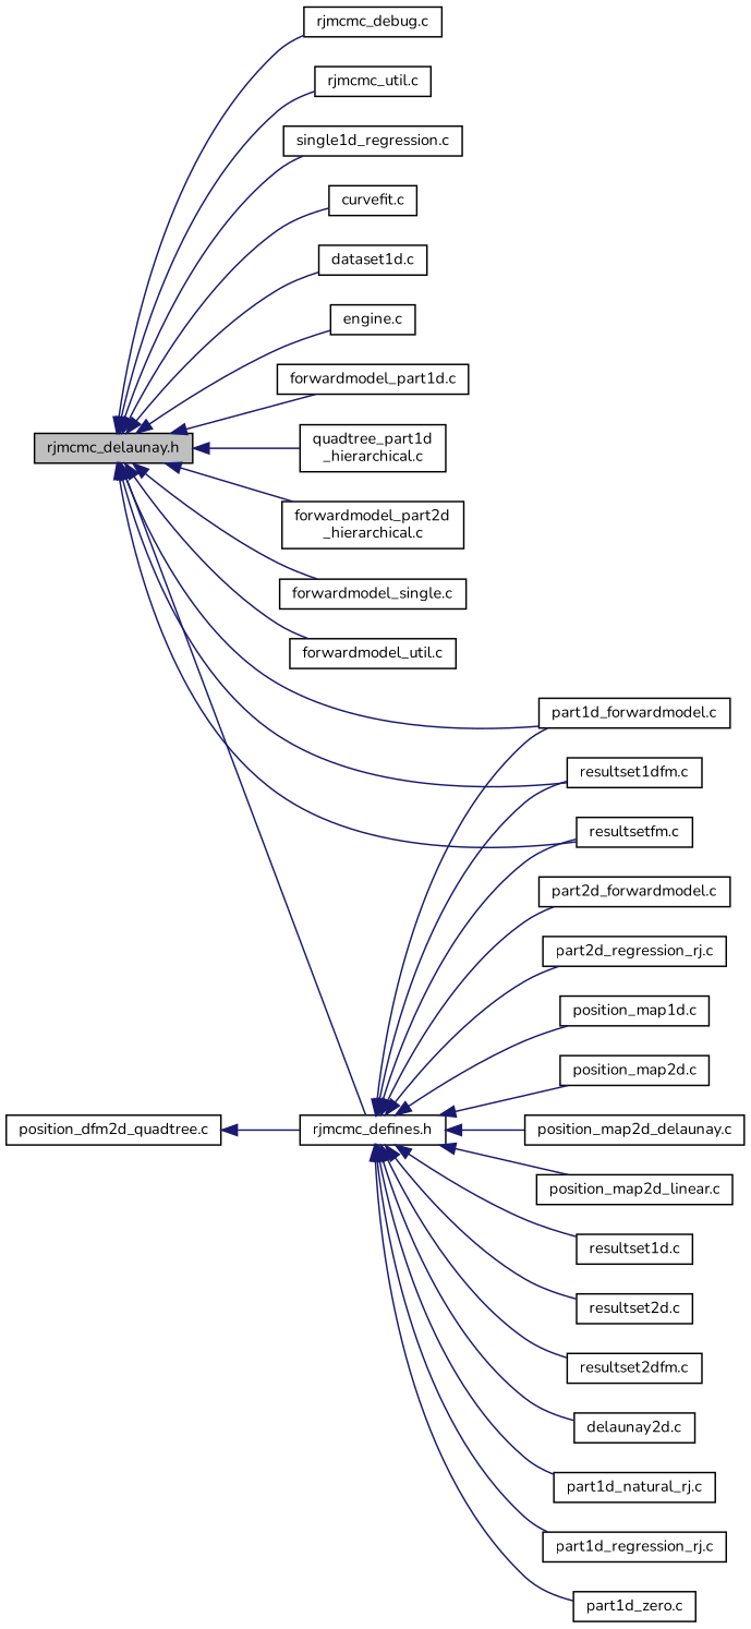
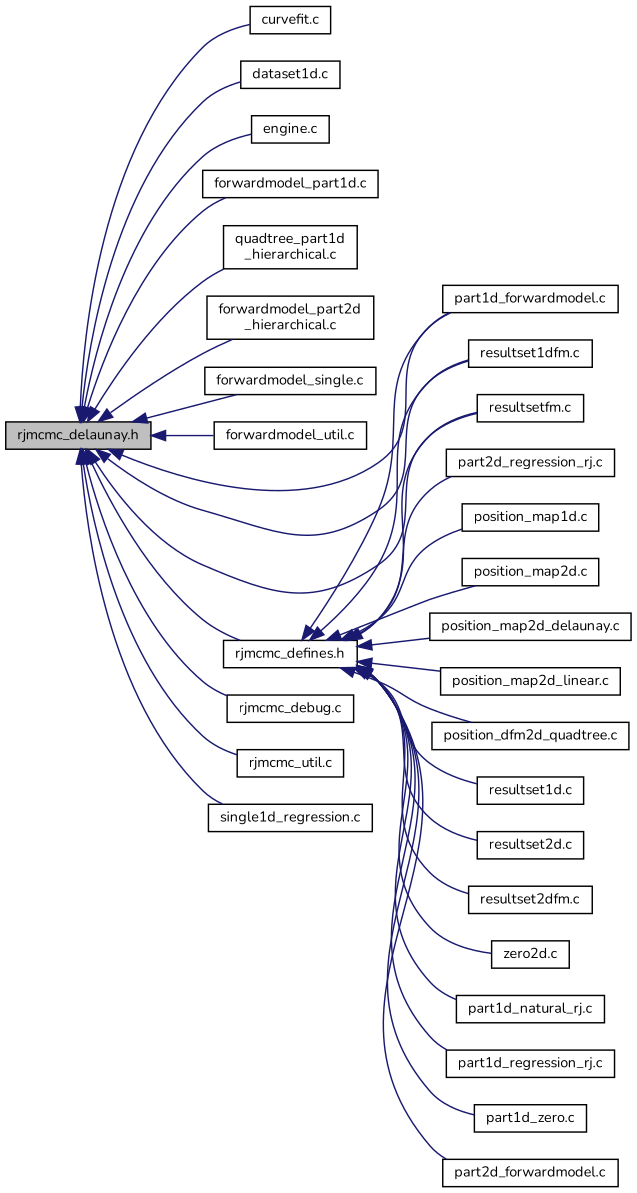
  digraph {
    fontname=Nunito
    rankdir=LR
    node [color=black fillcolor=white fontname=Nunito fontsize=10 shape=record style=filled]
    edge [color=midnightblue dir=back fontname=Nunito fontsize=10 labelfontname="FreeSans.ttf" labelfontsize=10 style=solid]
    n1 [fillcolor=grey75 fontcolor=black height=0.2 label="rjmcmc_delaunay.h" width=0.4]
    n2 [height=0.2 label="curvefit.c" width=0.4]
    n3 [height=0.2 label="dataset1d.c" width=0.4]
    n4 [height=0.2 label="engine.c" width=0.4]
    n5 [height=0.2 label="forwardmodel_part1d.c" width=0.4]
    n6 [height=0.2 label="quadtree_part1d\l_hierarchical.c" width=0.4]
    n7 [height=0.2 label="forwardmodel_part2d\l_hierarchical.c" width=0.4]
    n8 [height=0.2 label="forwardmodel_single.c" width=0.4]
    n9 [height=0.2 label="forwardmodel_util.c" width=0.4]
    n10 [height=0.2 label="part1d_forwardmodel.c" width=0.4]
    n11 [height=0.2 label="resultset1dfm.c" width=0.4]
    n12 [height=0.2 label="resultsetfm.c" width=0.4]
    n13 [height=0.2 label="rjmcmc_debug.c" width=0.4]
    n14 [height=0.2 label="rjmcmc_util.c" width=0.4]
    n15 [height=0.2 label="single1d_regression.c" width=0.4]
    n16 [height=0.2 label="rjmcmc_defines.h" width=0.4]
-   n17 [height=0.2 label="delaunay2d.c" width=0.4]
+   n17 [height=0.2 label="zero2d.c" width=0.4]
    n18 [height=0.2 label="part1d_natural_rj.c" width=0.4]
    n19 [height=0.2 label="part1d_regression_rj.c" width=0.4]
    n20 [height=0.2 label="part1d_zero.c" width=0.4]
    n21 [height=0.2 label="part2d_forwardmodel.c" width=0.4]
    n22 [height=0.2 label="part2d_regression_rj.c" width=0.4]
    n23 [height=0.2 label="position_map1d.c" width=0.4]
    n24 [height=0.2 label="position_map2d.c" width=0.4]
    n25 [height=0.2 label="position_map2d_delaunay.c" width=0.4]
    n26 [height=0.2 label="position_map2d_linear.c" width=0.4]
    n27 [height=0.2 label="position_dfm2d_quadtree.c" width=0.4]
    n28 [height=0.2 label="resultset1d.c" width=0.4]
    n29 [height=0.2 label="resultset2d.c" width=0.4]
    n30 [height=0.2 label="resultset2dfm.c" width=0.4]
    n1 -> n2
    n1 -> n3
    n1 -> n4
    n1 -> n5
    n1 -> n6
    n1 -> n7
    n1 -> n8
    n1 -> n9
    n1 -> n10
    n1 -> n11
    n1 -> n12
    n1 -> n13
    n1 -> n14
    n1 -> n15
    n1 -> n16
    n16 -> n10
    n16 -> n11
    n16 -> n12
    n16 -> n17
    n16 -> n18
    n16 -> n19
    n16 -> n20
    n16 -> n21
    n16 -> n22
    n16 -> n23
    n16 -> n24
    n16 -> n25
    n16 -> n26
-   n27 -> n16
+   n16 -> n27
    n16 -> n28
    n16 -> n29
    n16 -> n30
  }
